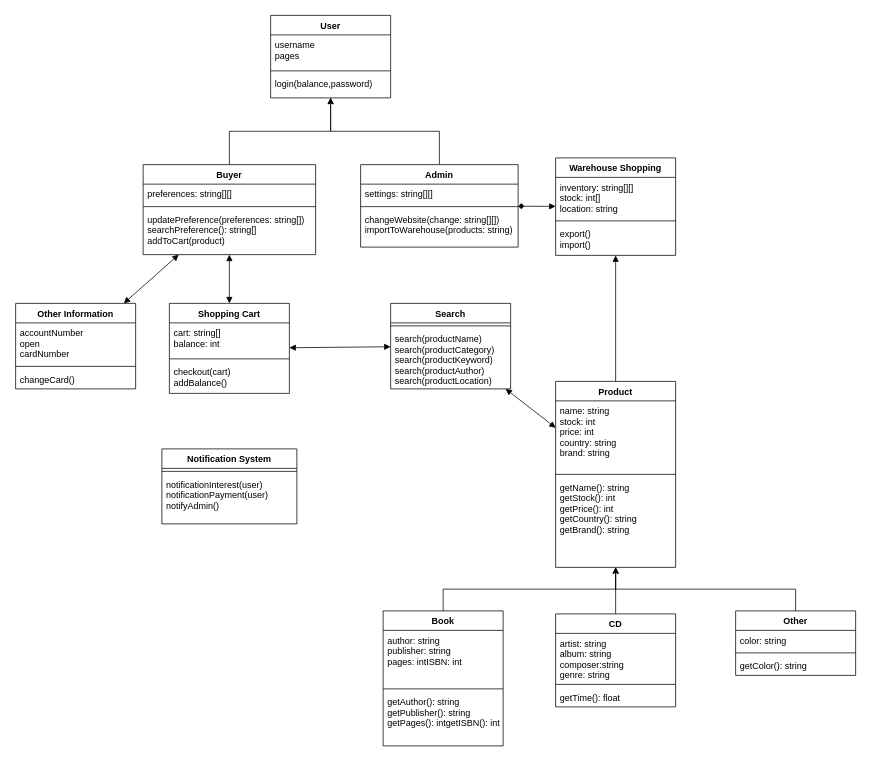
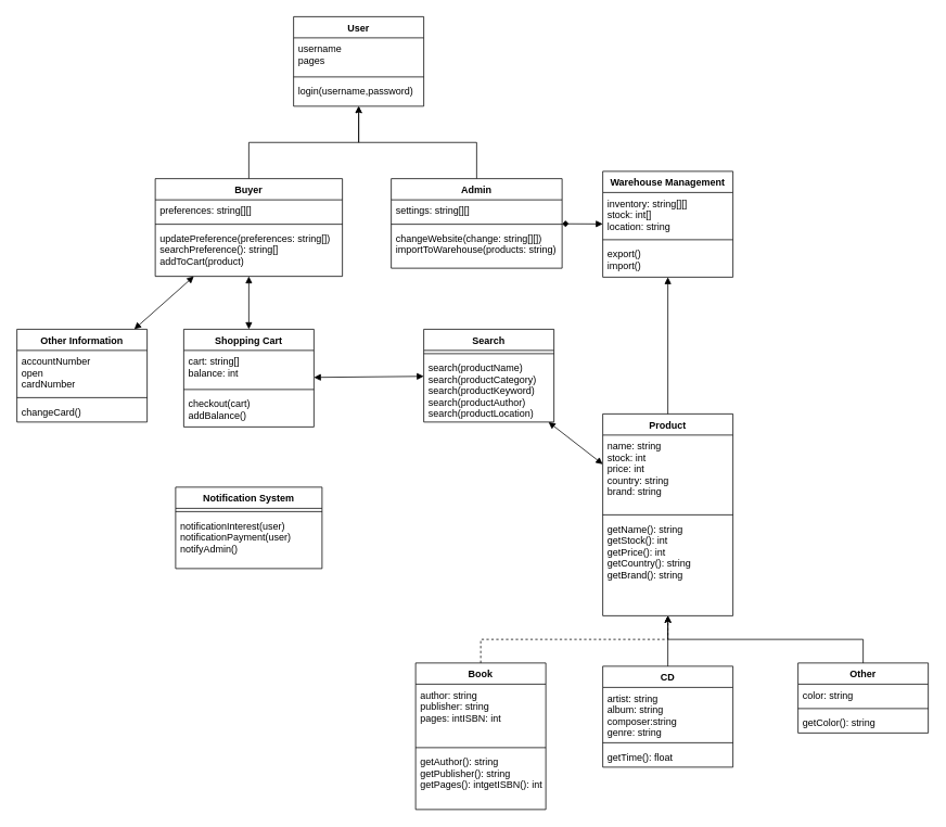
  <mxCell id="0" />
  <mxCell id="1" parent="0" />
  <mxCell id="2" value="Notification System" style="swimlane;fontStyle=1;align=center;verticalAlign=top;childLayout=stackLayout;horizontal=1;startSize=26;horizontalStack=0;resizeParent=1;resizeParentMax=0;resizeLast=0;collapsible=1;marginBottom=0;" vertex="1" parent="1"><mxGeometry x="215" y="598" width="180" height="100" as="geometry" /></mxCell>
  <mxCell id="3" value="" style="line;strokeWidth=1;fillColor=none;align=left;verticalAlign=middle;spacingTop=-1;spacingLeft=3;spacingRight=3;rotatable=0;labelPosition=right;points=[];portConstraint=eastwest;" vertex="1" parent="2"><mxGeometry y="26" width="180" height="8" as="geometry" /></mxCell>
  <mxCell id="4" value="notificationInterest(user)&#10;notificationPayment(user)&#10;notifyAdmin()&#10;" style="text;strokeColor=none;fillColor=none;align=left;verticalAlign=top;spacingLeft=4;spacingRight=4;overflow=hidden;rotatable=0;points=[[0,0.5],[1,0.5]];portConstraint=eastwest;" vertex="1" parent="2"><mxGeometry y="34" width="180" height="66" as="geometry" /></mxCell>
  <mxCell id="5" value="Search" style="swimlane;fontStyle=1;align=center;verticalAlign=top;childLayout=stackLayout;horizontal=1;startSize=26;horizontalStack=0;resizeParent=1;resizeParentMax=0;resizeLast=0;collapsible=1;marginBottom=0;" vertex="1" parent="1"><mxGeometry x="520" y="404" width="160" height="114" as="geometry" /></mxCell>
  <mxCell id="6" value="" style="line;strokeWidth=1;fillColor=none;align=left;verticalAlign=middle;spacingTop=-1;spacingLeft=3;spacingRight=3;rotatable=0;labelPosition=right;points=[];portConstraint=eastwest;" vertex="1" parent="5"><mxGeometry y="26" width="160" height="8" as="geometry" /></mxCell>
  <mxCell id="7" value="search(productName)&#10;search(productCategory)&#10;search(productKeyword)&#10;search(productAuthor)&#10;search(productLocation)&#10;" style="text;strokeColor=none;fillColor=none;align=left;verticalAlign=top;spacingLeft=4;spacingRight=4;overflow=hidden;rotatable=0;points=[[0,0.5],[1,0.5]];portConstraint=eastwest;" vertex="1" parent="5"><mxGeometry y="34" width="160" height="80" as="geometry" /></mxCell>
  <mxCell id="8" style="edgeStyle=orthogonalEdgeStyle;rounded=0;orthogonalLoop=1;jettySize=auto;html=1;exitX=0.5;exitY=0;exitDx=0;exitDy=0;entryX=0.5;entryY=1;entryDx=0;entryDy=0;" edge="1" parent="1" source="9" target="35"><mxGeometry relative="1" as="geometry"><mxPoint x="440" y="149" as="targetPoint" /></mxGeometry></mxCell>
  <mxCell id="9" value="Buyer" style="swimlane;fontStyle=1;align=center;verticalAlign=top;childLayout=stackLayout;horizontal=1;startSize=26;horizontalStack=0;resizeParent=1;resizeParentMax=0;resizeLast=0;collapsible=1;marginBottom=0;" vertex="1" parent="1"><mxGeometry x="190" y="219" width="230" height="120" as="geometry" /></mxCell>
  <mxCell id="10" value="preferences: string[][]" style="text;strokeColor=none;fillColor=none;align=left;verticalAlign=top;spacingLeft=4;spacingRight=4;overflow=hidden;rotatable=0;points=[[0,0.5],[1,0.5]];portConstraint=eastwest;" vertex="1" parent="9"><mxGeometry y="26" width="230" height="26" as="geometry" /></mxCell>
  <mxCell id="11" value="" style="line;strokeWidth=1;fillColor=none;align=left;verticalAlign=middle;spacingTop=-1;spacingLeft=3;spacingRight=3;rotatable=0;labelPosition=right;points=[];portConstraint=eastwest;" vertex="1" parent="9"><mxGeometry y="52" width="230" height="8" as="geometry" /></mxCell>
  <mxCell id="12" value="updatePreference(preferences: string[])&#10;searchPreference(): string[]&#10;addToCart(product)&#10;&#10;" style="text;strokeColor=none;fillColor=none;align=left;verticalAlign=top;spacingLeft=4;spacingRight=4;overflow=hidden;rotatable=0;points=[[0,0.5],[1,0.5]];portConstraint=eastwest;" vertex="1" parent="9"><mxGeometry y="60" width="230" height="60" as="geometry" /></mxCell>
  <mxCell id="13" style="edgeStyle=orthogonalEdgeStyle;rounded=0;orthogonalLoop=1;jettySize=auto;html=1;exitX=0.5;exitY=0;exitDx=0;exitDy=0;entryX=0.5;entryY=1;entryDx=0;entryDy=0;" edge="1" parent="1" source="14" target="35"><mxGeometry relative="1" as="geometry" /></mxCell>
  <mxCell id="14" value="Admin" style="swimlane;fontStyle=1;align=center;verticalAlign=top;childLayout=stackLayout;horizontal=1;startSize=26;horizontalStack=0;resizeParent=1;resizeParentMax=0;resizeLast=0;collapsible=1;marginBottom=0;" vertex="1" parent="1"><mxGeometry x="480" y="219" width="210" height="110" as="geometry" /></mxCell>
  <mxCell id="15" value="settings: string[][]" style="text;strokeColor=none;fillColor=none;align=left;verticalAlign=top;spacingLeft=4;spacingRight=4;overflow=hidden;rotatable=0;points=[[0,0.5],[1,0.5]];portConstraint=eastwest;" vertex="1" parent="14"><mxGeometry y="26" width="210" height="26" as="geometry" /></mxCell>
  <mxCell id="16" value="" style="line;strokeWidth=1;fillColor=none;align=left;verticalAlign=middle;spacingTop=-1;spacingLeft=3;spacingRight=3;rotatable=0;labelPosition=right;points=[];portConstraint=eastwest;" vertex="1" parent="14"><mxGeometry y="52" width="210" height="8" as="geometry" /></mxCell>
  <mxCell id="17" value="changeWebsite(change: string[][])&#10;importToWarehouse(products: string)&#10;" style="text;strokeColor=none;fillColor=none;align=left;verticalAlign=top;spacingLeft=4;spacingRight=4;overflow=hidden;rotatable=0;points=[[0,0.5],[1,0.5]];portConstraint=eastwest;" vertex="1" parent="14"><mxGeometry y="60" width="210" height="50" as="geometry" /></mxCell>
  <mxCell id="18" value="Product" style="swimlane;fontStyle=1;align=center;verticalAlign=top;childLayout=stackLayout;horizontal=1;startSize=26;horizontalStack=0;resizeParent=1;resizeParentMax=0;resizeLast=0;collapsible=1;marginBottom=0;" vertex="1" parent="1"><mxGeometry x="740" y="508" width="160" height="248" as="geometry" /></mxCell>
  <mxCell id="19" value="name: string&#10;stock: int&#10;price: int&#10;country: string&#10;brand: string&#10;" style="text;strokeColor=none;fillColor=none;align=left;verticalAlign=top;spacingLeft=4;spacingRight=4;overflow=hidden;rotatable=0;points=[[0,0.5],[1,0.5]];portConstraint=eastwest;" vertex="1" parent="18"><mxGeometry y="26" width="160" height="94" as="geometry" /></mxCell>
  <mxCell id="20" value="" style="line;strokeWidth=1;fillColor=none;align=left;verticalAlign=middle;spacingTop=-1;spacingLeft=3;spacingRight=3;rotatable=0;labelPosition=right;points=[];portConstraint=eastwest;" vertex="1" parent="18"><mxGeometry y="120" width="160" height="8" as="geometry" /></mxCell>
  <mxCell id="21" value="getName(): string&#10;getStock(): int&#10;getPrice(): int&#10;getCountry(): string&#10;getBrand(): string&#10;" style="text;strokeColor=none;fillColor=none;align=left;verticalAlign=top;spacingLeft=4;spacingRight=4;overflow=hidden;rotatable=0;points=[[0,0.5],[1,0.5]];portConstraint=eastwest;" vertex="1" parent="18"><mxGeometry y="128" width="160" height="120" as="geometry" /></mxCell>
  <mxCell id="22" value="Shopping Cart" style="swimlane;fontStyle=1;align=center;verticalAlign=top;childLayout=stackLayout;horizontal=1;startSize=26;horizontalStack=0;resizeParent=1;resizeParentMax=0;resizeLast=0;collapsible=1;marginBottom=0;" vertex="1" parent="1"><mxGeometry x="225" y="404" width="160" height="120" as="geometry" /></mxCell>
  <mxCell id="23" value="cart: string[]&#10;balance: int" style="text;strokeColor=none;fillColor=none;align=left;verticalAlign=top;spacingLeft=4;spacingRight=4;overflow=hidden;rotatable=0;points=[[0,0.5],[1,0.5]];portConstraint=eastwest;" vertex="1" parent="22"><mxGeometry y="26" width="160" height="44" as="geometry" /></mxCell>
  <mxCell id="24" value="" style="line;strokeWidth=1;fillColor=none;align=left;verticalAlign=middle;spacingTop=-1;spacingLeft=3;spacingRight=3;rotatable=0;labelPosition=right;points=[];portConstraint=eastwest;" vertex="1" parent="22"><mxGeometry y="70" width="160" height="8" as="geometry" /></mxCell>
  <mxCell id="25" value="checkout(cart)&#10;addBalance()&#10;" style="text;strokeColor=none;fillColor=none;align=left;verticalAlign=top;spacingLeft=4;spacingRight=4;overflow=hidden;rotatable=0;points=[[0,0.5],[1,0.5]];portConstraint=eastwest;" vertex="1" parent="22"><mxGeometry y="78" width="160" height="42" as="geometry" /></mxCell>
- <mxCell id="26" value="Warehouse Shopping" style="swimlane;fontStyle=1;align=center;verticalAlign=top;childLayout=stackLayout;horizontal=1;startSize=26;horizontalStack=0;resizeParent=1;resizeParentMax=0;resizeLast=0;collapsible=1;marginBottom=0;" vertex="1" parent="1"><mxGeometry x="740" y="210" width="160" height="130" as="geometry" /></mxCell>
+ <mxCell id="26" value="Warehouse Management" style="swimlane;fontStyle=1;align=center;verticalAlign=top;childLayout=stackLayout;horizontal=1;startSize=26;horizontalStack=0;resizeParent=1;resizeParentMax=0;resizeLast=0;collapsible=1;marginBottom=0;" vertex="1" parent="1"><mxGeometry x="740" y="210" width="160" height="130" as="geometry" /></mxCell>
  <mxCell id="27" value="inventory: string[][]&#10;stock: int[]&#10;location: string" style="text;strokeColor=none;fillColor=none;align=left;verticalAlign=top;spacingLeft=4;spacingRight=4;overflow=hidden;rotatable=0;points=[[0,0.5],[1,0.5]];portConstraint=eastwest;" vertex="1" parent="26"><mxGeometry y="26" width="160" height="54" as="geometry" /></mxCell>
  <mxCell id="28" value="" style="line;strokeWidth=1;fillColor=none;align=left;verticalAlign=middle;spacingTop=-1;spacingLeft=3;spacingRight=3;rotatable=0;labelPosition=right;points=[];portConstraint=eastwest;" vertex="1" parent="26"><mxGeometry y="80" width="160" height="8" as="geometry" /></mxCell>
  <mxCell id="29" value="export()&#10;import()&#10;" style="text;strokeColor=none;fillColor=none;align=left;verticalAlign=top;spacingLeft=4;spacingRight=4;overflow=hidden;rotatable=0;points=[[0,0.5],[1,0.5]];portConstraint=eastwest;" vertex="1" parent="26"><mxGeometry y="88" width="160" height="42" as="geometry" /></mxCell>
  <mxCell id="30" value="" style="endArrow=diamond;startArrow=block;endFill=1;startFill=1;html=1;" edge="1" parent="1" source="26" target="14"><mxGeometry width="160" relative="1" as="geometry"><mxPoint x="590" y="389" as="sourcePoint" /><mxPoint x="750" y="389" as="targetPoint" /></mxGeometry></mxCell>
  <mxCell id="31" value="" style="endArrow=none;startArrow=block;endFill=1;startFill=1;html=1;" edge="1" parent="1" source="26" target="18"><mxGeometry width="160" relative="1" as="geometry"><mxPoint x="820" y="419" as="sourcePoint" /><mxPoint x="980" y="419" as="targetPoint" /></mxGeometry></mxCell>
  <mxCell id="32" value="" style="endArrow=block;startArrow=block;endFill=1;startFill=1;html=1;exitX=0.5;exitY=0;exitDx=0;exitDy=0;entryX=0.5;entryY=1;entryDx=0;entryDy=0;" edge="1" parent="1" source="22" target="9"><mxGeometry width="160" relative="1" as="geometry"><mxPoint x="340" y="349" as="sourcePoint" /><mxPoint x="500" y="349" as="targetPoint" /></mxGeometry></mxCell>
  <mxCell id="33" value="" style="endArrow=block;startArrow=block;endFill=1;startFill=1;html=1;" edge="1" parent="1" source="22" target="5"><mxGeometry width="160" relative="1" as="geometry"><mxPoint x="440" y="569" as="sourcePoint" /><mxPoint x="600" y="569" as="targetPoint" /></mxGeometry></mxCell>
  <mxCell id="34" value="" style="endArrow=block;startArrow=block;endFill=1;startFill=1;html=1;" edge="1" parent="1" source="18" target="5"><mxGeometry width="160" relative="1" as="geometry"><mxPoint x="790" y="519" as="sourcePoint" /><mxPoint x="950" y="519" as="targetPoint" /></mxGeometry></mxCell>
  <mxCell id="35" value="User" style="swimlane;fontStyle=1;align=center;verticalAlign=top;childLayout=stackLayout;horizontal=1;startSize=26;horizontalStack=0;resizeParent=1;resizeParentMax=0;resizeLast=0;collapsible=1;marginBottom=0;" vertex="1" parent="1"><mxGeometry x="360" y="20" width="160" height="110" as="geometry" /></mxCell>
  <mxCell id="36" value="username&#10;pages&#10;" style="text;strokeColor=none;fillColor=none;align=left;verticalAlign=top;spacingLeft=4;spacingRight=4;overflow=hidden;rotatable=0;points=[[0,0.5],[1,0.5]];portConstraint=eastwest;" vertex="1" parent="35"><mxGeometry y="26" width="160" height="44" as="geometry" /></mxCell>
  <mxCell id="37" value="" style="line;strokeWidth=1;fillColor=none;align=left;verticalAlign=middle;spacingTop=-1;spacingLeft=3;spacingRight=3;rotatable=0;labelPosition=right;points=[];portConstraint=eastwest;" vertex="1" parent="35"><mxGeometry y="70" width="160" height="8" as="geometry" /></mxCell>
- <mxCell id="38" value="login(balance,password)&#10;" style="text;strokeColor=none;fillColor=none;align=left;verticalAlign=top;spacingLeft=4;spacingRight=4;overflow=hidden;rotatable=0;points=[[0,0.5],[1,0.5]];portConstraint=eastwest;" vertex="1" parent="35"><mxGeometry y="78" width="160" height="32" as="geometry" /></mxCell>
+ <mxCell id="38" value="login(username,password)&#10;" style="text;strokeColor=none;fillColor=none;align=left;verticalAlign=top;spacingLeft=4;spacingRight=4;overflow=hidden;rotatable=0;points=[[0,0.5],[1,0.5]];portConstraint=eastwest;" vertex="1" parent="35"><mxGeometry y="78" width="160" height="32" as="geometry" /></mxCell>
  <mxCell id="39" value="Other Information&#10;" style="swimlane;fontStyle=1;align=center;verticalAlign=top;childLayout=stackLayout;horizontal=1;startSize=26;horizontalStack=0;resizeParent=1;resizeParentMax=0;resizeLast=0;collapsible=1;marginBottom=0;" vertex="1" parent="1"><mxGeometry x="20" y="404" width="160" height="114" as="geometry" /></mxCell>
  <mxCell id="40" value="accountNumber&#10;open&#10;cardNumber&#10;" style="text;strokeColor=none;fillColor=none;align=left;verticalAlign=top;spacingLeft=4;spacingRight=4;overflow=hidden;rotatable=0;points=[[0,0.5],[1,0.5]];portConstraint=eastwest;" vertex="1" parent="39"><mxGeometry y="26" width="160" height="54" as="geometry" /></mxCell>
  <mxCell id="41" value="" style="line;strokeWidth=1;fillColor=none;align=left;verticalAlign=middle;spacingTop=-1;spacingLeft=3;spacingRight=3;rotatable=0;labelPosition=right;points=[];portConstraint=eastwest;" vertex="1" parent="39"><mxGeometry y="80" width="160" height="8" as="geometry" /></mxCell>
  <mxCell id="42" value="changeCard()" style="text;strokeColor=none;fillColor=none;align=left;verticalAlign=top;spacingLeft=4;spacingRight=4;overflow=hidden;rotatable=0;points=[[0,0.5],[1,0.5]];portConstraint=eastwest;" vertex="1" parent="39"><mxGeometry y="88" width="160" height="26" as="geometry" /></mxCell>
  <mxCell id="43" value="" style="endArrow=block;startArrow=block;endFill=1;startFill=1;html=1;" edge="1" parent="1" source="39" target="9"><mxGeometry width="160" relative="1" as="geometry"><mxPoint x="10" y="329" as="sourcePoint" /><mxPoint x="170" y="329" as="targetPoint" /></mxGeometry></mxCell>
  <mxCell id="44" style="edgeStyle=orthogonalEdgeStyle;rounded=0;orthogonalLoop=1;jettySize=auto;html=1;exitX=0.5;exitY=0;exitDx=0;exitDy=0;" edge="1" parent="1" source="45" target="18"><mxGeometry relative="1" as="geometry" /></mxCell>
  <mxCell id="45" value="CD" style="swimlane;fontStyle=1;align=center;verticalAlign=top;childLayout=stackLayout;horizontal=1;startSize=26;horizontalStack=0;resizeParent=1;resizeParentMax=0;resizeLast=0;collapsible=1;marginBottom=0;" vertex="1" parent="1"><mxGeometry x="740" y="818" width="160" height="124" as="geometry" /></mxCell>
  <mxCell id="46" value="artist: string&#10;album: string&#10;composer:string&#10;genre: string&#10;&#10;time: float&#10;" style="text;strokeColor=none;fillColor=none;align=left;verticalAlign=top;spacingLeft=4;spacingRight=4;overflow=hidden;rotatable=0;points=[[0,0.5],[1,0.5]];portConstraint=eastwest;" vertex="1" parent="45"><mxGeometry y="26" width="160" height="64" as="geometry" /></mxCell>
  <mxCell id="47" value="" style="line;strokeWidth=1;fillColor=none;align=left;verticalAlign=middle;spacingTop=-1;spacingLeft=3;spacingRight=3;rotatable=0;labelPosition=right;points=[];portConstraint=eastwest;" vertex="1" parent="45"><mxGeometry y="90" width="160" height="8" as="geometry" /></mxCell>
  <mxCell id="48" value="getTime(): float" style="text;strokeColor=none;fillColor=none;align=left;verticalAlign=top;spacingLeft=4;spacingRight=4;overflow=hidden;rotatable=0;points=[[0,0.5],[1,0.5]];portConstraint=eastwest;" vertex="1" parent="45"><mxGeometry y="98" width="160" height="26" as="geometry" /></mxCell>
- <mxCell id="49" style="edgeStyle=orthogonalEdgeStyle;rounded=0;orthogonalLoop=1;jettySize=auto;html=1;exitX=0.5;exitY=0;exitDx=0;exitDy=0;" edge="1" parent="1" source="50" target="18"><mxGeometry relative="1" as="geometry" /></mxCell>
+ <mxCell id="49" style="edgeStyle=orthogonalEdgeStyle;rounded=0;orthogonalLoop=1;jettySize=auto;html=1;exitX=0.5;exitY=0;exitDx=0;exitDy=0;dashed=1;" edge="1" parent="1" source="50" target="18"><mxGeometry relative="1" as="geometry" /></mxCell>
  <mxCell id="50" value="Book" style="swimlane;fontStyle=1;align=center;verticalAlign=top;childLayout=stackLayout;horizontal=1;startSize=26;horizontalStack=0;resizeParent=1;resizeParentMax=0;resizeLast=0;collapsible=1;marginBottom=0;" vertex="1" parent="1"><mxGeometry x="510" y="814" width="160" height="180" as="geometry" /></mxCell>
  <mxCell id="51" value="author: string&#10;publisher: string&#10;pages: intISBN: int&#10;" style="text;strokeColor=none;fillColor=none;align=left;verticalAlign=top;spacingLeft=4;spacingRight=4;overflow=hidden;rotatable=0;points=[[0,0.5],[1,0.5]];portConstraint=eastwest;" vertex="1" parent="50"><mxGeometry y="26" width="160" height="74" as="geometry" /></mxCell>
  <mxCell id="52" value="" style="line;strokeWidth=1;fillColor=none;align=left;verticalAlign=middle;spacingTop=-1;spacingLeft=3;spacingRight=3;rotatable=0;labelPosition=right;points=[];portConstraint=eastwest;" vertex="1" parent="50"><mxGeometry y="100" width="160" height="8" as="geometry" /></mxCell>
  <mxCell id="53" value="getAuthor(): string&#10;getPublisher(): string&#10;getPages(): intgetISBN(): int&#10;" style="text;strokeColor=none;fillColor=none;align=left;verticalAlign=top;spacingLeft=4;spacingRight=4;overflow=hidden;rotatable=0;points=[[0,0.5],[1,0.5]];portConstraint=eastwest;" vertex="1" parent="50"><mxGeometry y="108" width="160" height="72" as="geometry" /></mxCell>
  <mxCell id="54" style="edgeStyle=orthogonalEdgeStyle;rounded=0;orthogonalLoop=1;jettySize=auto;html=1;exitX=0.5;exitY=0;exitDx=0;exitDy=0;endArrow=open;" edge="1" parent="1" source="55" target="18"><mxGeometry relative="1" as="geometry" /></mxCell>
  <mxCell id="55" value="Other" style="swimlane;fontStyle=1;align=center;verticalAlign=top;childLayout=stackLayout;horizontal=1;startSize=26;horizontalStack=0;resizeParent=1;resizeParentMax=0;resizeLast=0;collapsible=1;marginBottom=0;" vertex="1" parent="1"><mxGeometry x="980" y="814" width="160" height="86" as="geometry" /></mxCell>
  <mxCell id="56" value="color: string" style="text;strokeColor=none;fillColor=none;align=left;verticalAlign=top;spacingLeft=4;spacingRight=4;overflow=hidden;rotatable=0;points=[[0,0.5],[1,0.5]];portConstraint=eastwest;" vertex="1" parent="55"><mxGeometry y="26" width="160" height="26" as="geometry" /></mxCell>
  <mxCell id="57" value="" style="line;strokeWidth=1;fillColor=none;align=left;verticalAlign=middle;spacingTop=-1;spacingLeft=3;spacingRight=3;rotatable=0;labelPosition=right;points=[];portConstraint=eastwest;" vertex="1" parent="55"><mxGeometry y="52" width="160" height="8" as="geometry" /></mxCell>
  <mxCell id="58" value="getColor(): string" style="text;strokeColor=none;fillColor=none;align=left;verticalAlign=top;spacingLeft=4;spacingRight=4;overflow=hidden;rotatable=0;points=[[0,0.5],[1,0.5]];portConstraint=eastwest;" vertex="1" parent="55"><mxGeometry y="60" width="160" height="26" as="geometry" /></mxCell>
